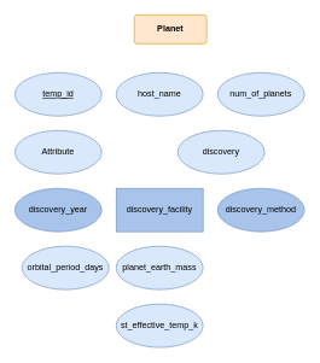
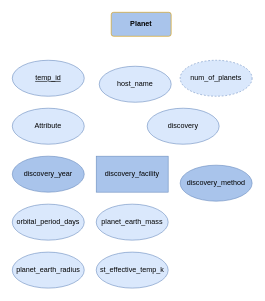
  <mxCell id="0" />
  <mxCell id="1" parent="0" />
- <mxCell id="2" value="&lt;b&gt;Planet&lt;/b&gt;" style="rounded=1;arcSize=10;whiteSpace=wrap;html=1;align=center;labelBackgroundColor=none;fillColor=#ffe6cc;strokeColor=#d79b00;" vertex="1" parent="1"><mxGeometry x="185" y="20" width="100" height="40" as="geometry" /></mxCell>
+ <mxCell id="2" value="&lt;b&gt;Planet&lt;/b&gt;" style="rounded=1;arcSize=10;whiteSpace=wrap;html=1;align=center;labelBackgroundColor=none;fillColor=#a9c4eb;strokeColor=#d79b00;" vertex="1" parent="1"><mxGeometry x="185" y="20" width="100" height="40" as="geometry" /></mxCell>
  <mxCell id="3" value="temp_id" style="ellipse;whiteSpace=wrap;html=1;align=center;fontStyle=4;labelBackgroundColor=none;fillColor=#dae8fc;strokeColor=#6c8ebf;" vertex="1" parent="1"><mxGeometry x="20" y="100" width="120" height="60" as="geometry" /></mxCell>
  <mxCell id="4" value="Attribute" style="ellipse;whiteSpace=wrap;html=1;align=center;labelBackgroundColor=none;fillColor=#dae8fc;strokeColor=#6c8ebf;" vertex="1" parent="1"><mxGeometry x="20" y="180" width="120" height="60" as="geometry" /></mxCell>
- <mxCell id="5" value="host_name" style="ellipse;whiteSpace=wrap;html=1;align=center;labelBackgroundColor=none;fillColor=#dae8fc;strokeColor=#6c8ebf;" vertex="1" parent="1"><mxGeometry x="160" y="100" width="120" height="60" as="geometry" /></mxCell>
- <mxCell id="6" value="num_of_planets" style="ellipse;whiteSpace=wrap;html=1;align=center;labelBackgroundColor=none;fillColor=#dae8fc;strokeColor=#6c8ebf;" vertex="1" parent="1"><mxGeometry x="300" y="100" width="120" height="60" as="geometry" /></mxCell>
- <mxCell id="7" value="discovery_method" style="ellipse;whiteSpace=wrap;html=1;align=center;labelBackgroundColor=none;strokeColor=#6c8ebf;fillColor=#A9C4EB;" vertex="1" parent="1"><mxGeometry x="300" y="260" width="120" height="60" as="geometry" /></mxCell>
+ <mxCell id="5" value="host_name" style="ellipse;whiteSpace=wrap;html=1;align=center;labelBackgroundColor=none;fillColor=#dae8fc;strokeColor=#6c8ebf;" vertex="1" parent="1"><mxGeometry x="165" y="110" width="120" height="60" as="geometry" /></mxCell>
+ <mxCell id="6" value="num_of_planets" style="ellipse;whiteSpace=wrap;html=1;align=center;labelBackgroundColor=none;fillColor=#dae8fc;strokeColor=#6c8ebf;dashed=1;" vertex="1" parent="1"><mxGeometry x="300" y="100" width="120" height="60" as="geometry" /></mxCell>
+ <mxCell id="7" value="discovery_method" style="ellipse;whiteSpace=wrap;html=1;align=center;labelBackgroundColor=none;strokeColor=#6c8ebf;fillColor=#A9C4EB;" vertex="1" parent="1"><mxGeometry x="300" y="275" width="120" height="60" as="geometry" /></mxCell>
  <mxCell id="8" value="discovery_year" style="ellipse;whiteSpace=wrap;html=1;align=center;labelBackgroundColor=none;strokeColor=#6c8ebf;fillColor=#A9C4EB;" vertex="1" parent="1"><mxGeometry x="20" y="260" width="120" height="60" as="geometry" /></mxCell>
  <mxCell id="9" value="discovery_facility" style="whiteSpace=wrap;html=1;align=center;labelBackgroundColor=none;strokeColor=#6c8ebf;fillColor=#A9C4EB;rounded=0;" vertex="1" parent="1"><mxGeometry x="160" y="260" width="120" height="60" as="geometry" /></mxCell>
  <mxCell id="10" value="discovery" style="ellipse;whiteSpace=wrap;html=1;align=center;labelBackgroundColor=none;fillColor=#dae8fc;strokeColor=#6c8ebf;" vertex="1" parent="1"><mxGeometry x="245" y="180" width="120" height="60" as="geometry" /></mxCell>
- <mxCell id="11" value="orbital_period_days" style="ellipse;whiteSpace=wrap;html=1;align=center;labelBackgroundColor=none;fillColor=#dae8fc;strokeColor=#6c8ebf;" vertex="1" parent="1"><mxGeometry x="30" y="340" width="120" height="60" as="geometry" /></mxCell>
+ <mxCell id="11" value="orbital_period_days" style="ellipse;whiteSpace=wrap;html=1;align=center;labelBackgroundColor=none;fillColor=#dae8fc;strokeColor=#6c8ebf;" vertex="1" parent="1"><mxGeometry x="20" y="340" width="120" height="60" as="geometry" /></mxCell>
+ <mxCell id="12" value="planet_earth_radius" style="ellipse;whiteSpace=wrap;html=1;align=center;labelBackgroundColor=none;fillColor=#dae8fc;strokeColor=#6c8ebf;" vertex="1" parent="1"><mxGeometry x="20" y="420" width="120" height="60" as="geometry" /></mxCell>
  <mxCell id="13" value="planet_earth_mass" style="ellipse;whiteSpace=wrap;html=1;align=center;labelBackgroundColor=none;fillColor=#dae8fc;strokeColor=#6c8ebf;" vertex="1" parent="1"><mxGeometry x="160" y="340" width="120" height="60" as="geometry" /></mxCell>
  <mxCell id="14" value="st_effective_temp_k" style="ellipse;whiteSpace=wrap;html=1;align=center;labelBackgroundColor=none;fillColor=#dae8fc;strokeColor=#6c8ebf;" vertex="1" parent="1"><mxGeometry x="160" y="420" width="120" height="60" as="geometry" /></mxCell>
